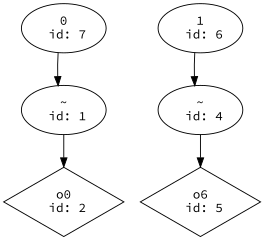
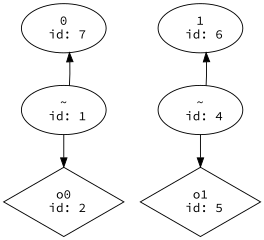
  digraph {
    fontname="Source Code Pro"
    node [fontname="Source Code Pro"]
    edge [fontname="Source Code Pro"]
    n1 [label="0\n id: 7"]
    n2 [label="~\n id: 1"]
    n3 [label="o0\n id: 2" shape=diamond]
    n4 [label="1\n id: 6"]
    n5 [label="~\n id: 4"]
-   n6 [label="o6\n id: 5" shape=diamond]
-   n1 -> n2
+   n6 [label="o1\n id: 5" shape=diamond]
+   n2 -> n1
    n2 -> n3
-   n4 -> n5
+   n5 -> n4
    n5 -> n6
  }
